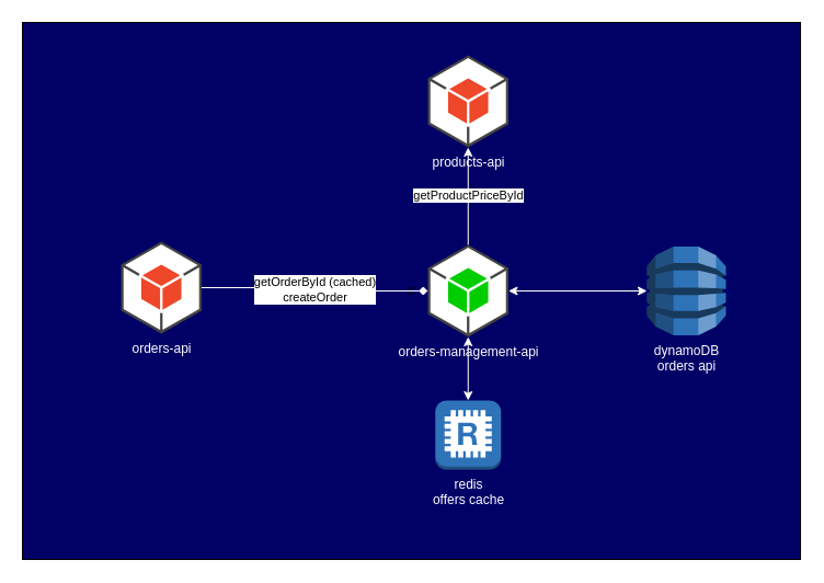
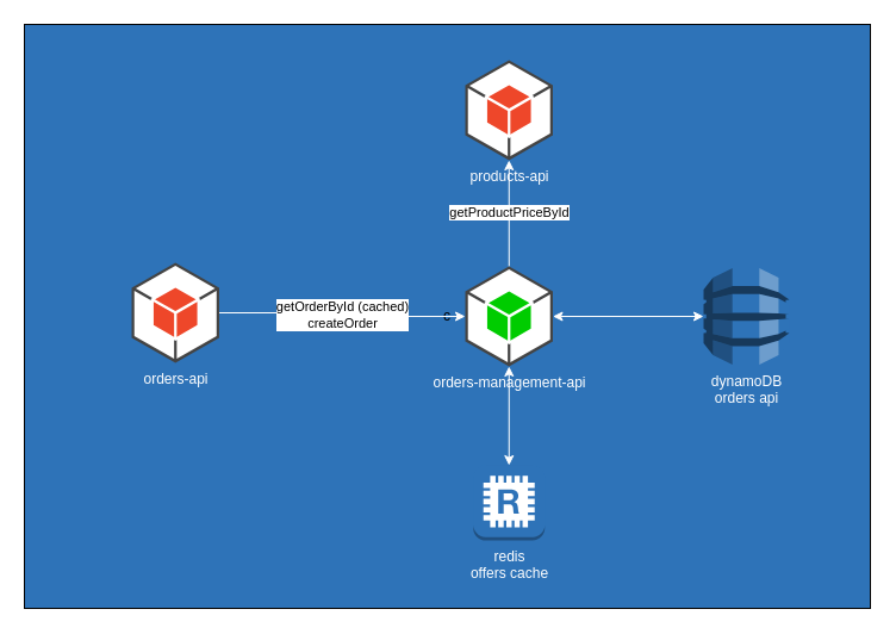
  <mxCell id="0" />
  <mxCell id="1" parent="0" />
- <mxCell id="2" value="c" style="rounded=0;whiteSpace=wrap;html=1;fillColor=#000066;" vertex="1" parent="1"><mxGeometry x="20" y="20" width="710" height="490" as="geometry" /></mxCell>
+ <mxCell id="2" value="c" style="rounded=0;whiteSpace=wrap;html=1;fillColor=#2e73b8;" vertex="1" parent="1"><mxGeometry x="20" y="20" width="710" height="490" as="geometry" /></mxCell>
  <mxCell id="3" value="getProductPriceById" style="edgeStyle=orthogonalEdgeStyle;rounded=0;orthogonalLoop=1;jettySize=auto;html=1;fillColor=#FFFFFF;strokeColor=#FFFFFF;" edge="1" parent="1" source="4" target="7"><mxGeometry relative="1" as="geometry" /></mxCell>
  <mxCell id="4" value="&lt;font color=&quot;#ffffff&quot;&gt;orders-management-api&lt;/font&gt;" style="outlineConnect=0;dashed=0;verticalLabelPosition=bottom;verticalAlign=top;align=center;html=1;shape=mxgraph.aws3.android;fillColor=#00CC00;gradientColor=none;strokeColor=#FFFFFF;" vertex="1" parent="1"><mxGeometry x="390" y="223" width="73.5" height="84" as="geometry" /></mxCell>
  <mxCell id="5" value="&lt;font color=&quot;#ffffff&quot;&gt;dynamoDB&lt;br&gt;orders api&lt;/font&gt;" style="outlineConnect=0;dashed=0;verticalLabelPosition=bottom;verticalAlign=top;align=center;html=1;shape=mxgraph.aws3.dynamo_db;fillColor=#2E73B8;gradientColor=none;" vertex="1" parent="1"><mxGeometry x="590" y="224.5" width="72" height="81" as="geometry" /></mxCell>
- <mxCell id="6" value="&lt;font color=&quot;#ffffff&quot;&gt;redis&lt;/font&gt;&lt;div&gt;&lt;font color=&quot;#ffffff&quot;&gt;offers cache&lt;/font&gt;&lt;/div&gt;" style="outlineConnect=0;dashed=0;verticalLabelPosition=bottom;verticalAlign=top;align=center;html=1;shape=mxgraph.aws3.redis;fillColor=#2E73B8;gradientColor=none;" vertex="1" parent="1"><mxGeometry x="396.75" y="365" width="60" height="63" as="geometry" /></mxCell>
+ <mxCell id="6" value="&lt;font color=&quot;#ffffff&quot;&gt;redis&lt;/font&gt;&lt;div&gt;&lt;font color=&quot;#ffffff&quot;&gt;offers cache&lt;/font&gt;&lt;/div&gt;" style="outlineConnect=0;dashed=0;verticalLabelPosition=bottom;verticalAlign=top;align=center;html=1;shape=mxgraph.aws3.redis;fillColor=#2E73B8;gradientColor=none;" vertex="1" parent="1"><mxGeometry x="396.75" y="390" width="60" height="63" as="geometry" /></mxCell>
  <mxCell id="7" value="&lt;font color=&quot;#ffffff&quot;&gt;products-api&lt;/font&gt;" style="outlineConnect=0;dashed=0;verticalLabelPosition=bottom;verticalAlign=top;align=center;html=1;shape=mxgraph.aws3.android;fillColor=#EE472A;gradientColor=none;" vertex="1" parent="1"><mxGeometry x="390" y="50" width="73.5" height="84" as="geometry" /></mxCell>
- <mxCell id="8" value="getOrderById (cached)&lt;div&gt;createOrder&lt;/div&gt;" style="edgeStyle=orthogonalEdgeStyle;rounded=0;orthogonalLoop=1;jettySize=auto;html=1;fillColor=#FFFFFF;strokeColor=#FFFFFF;endArrow=diamond;" edge="1" parent="1" source="9" target="4"><mxGeometry relative="1" as="geometry" /></mxCell>
+ <mxCell id="8" value="getOrderById (cached)&lt;div&gt;createOrder&lt;/div&gt;" style="edgeStyle=orthogonalEdgeStyle;rounded=0;orthogonalLoop=1;jettySize=auto;html=1;fillColor=#FFFFFF;strokeColor=#FFFFFF;" edge="1" parent="1" source="9" target="4"><mxGeometry relative="1" as="geometry" /></mxCell>
  <mxCell id="9" value="&lt;font color=&quot;#ffffff&quot;&gt;orders-api&lt;/font&gt;" style="outlineConnect=0;dashed=0;verticalLabelPosition=bottom;verticalAlign=top;align=center;html=1;shape=mxgraph.aws3.android;fillColor=#EE472A;gradientColor=none;" vertex="1" parent="1"><mxGeometry x="110" y="220" width="73.5" height="84" as="geometry" /></mxCell>
  <mxCell id="10" value="" style="endArrow=classic;startArrow=classic;html=1;rounded=0;strokeColor=#FFFFFF;entryX=0.5;entryY=1;entryDx=0;entryDy=0;entryPerimeter=0;" edge="1" parent="1" source="6" target="4"><mxGeometry width="50" height="50" relative="1" as="geometry"><mxPoint x="310" y="340" as="sourcePoint" /><mxPoint x="360" y="290" as="targetPoint" /></mxGeometry></mxCell>
  <mxCell id="11" value="" style="endArrow=classic;startArrow=classic;html=1;rounded=0;strokeColor=#FFFFFF;exitX=1;exitY=0.5;exitDx=0;exitDy=0;exitPerimeter=0;" edge="1" parent="1" source="4" target="5"><mxGeometry width="50" height="50" relative="1" as="geometry"><mxPoint x="437" y="400" as="sourcePoint" /><mxPoint x="437" y="317" as="targetPoint" /></mxGeometry></mxCell>
